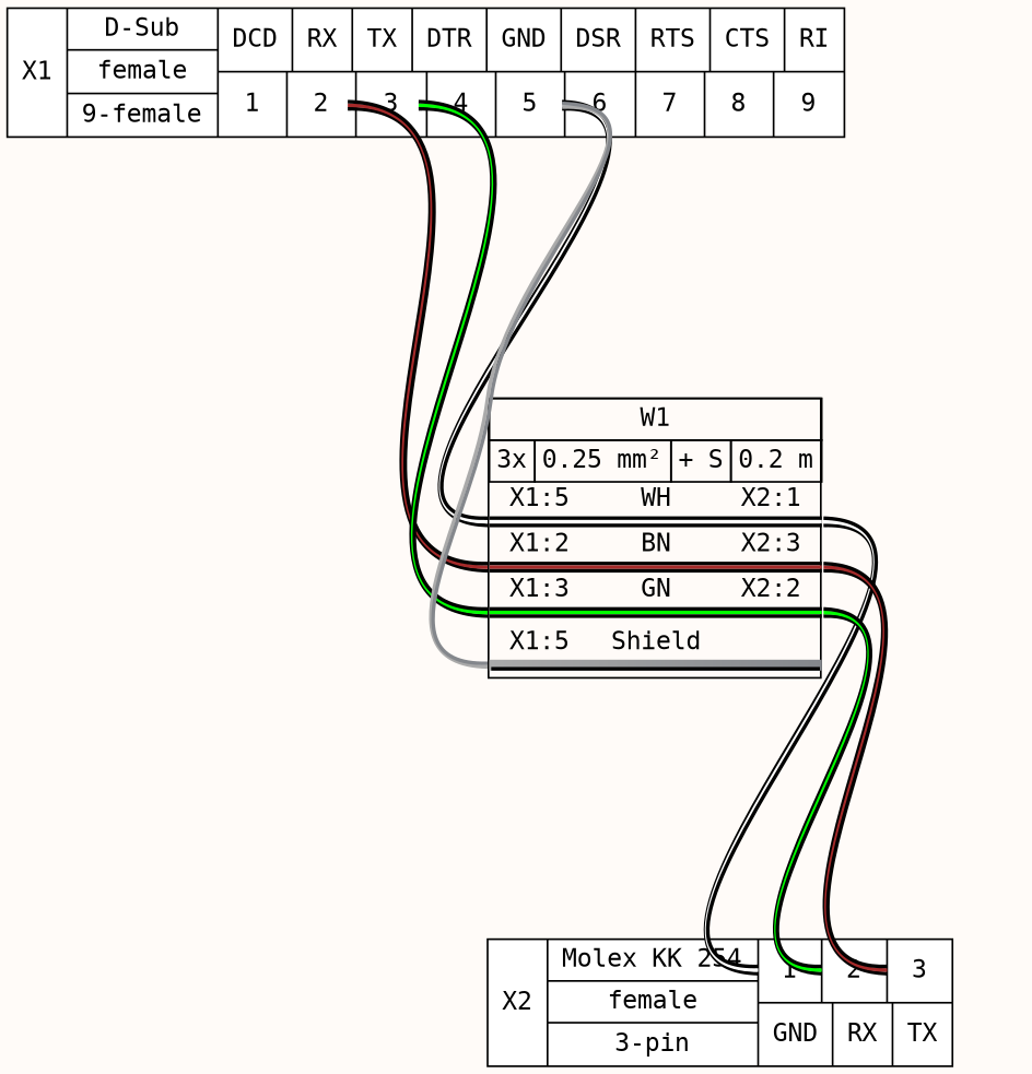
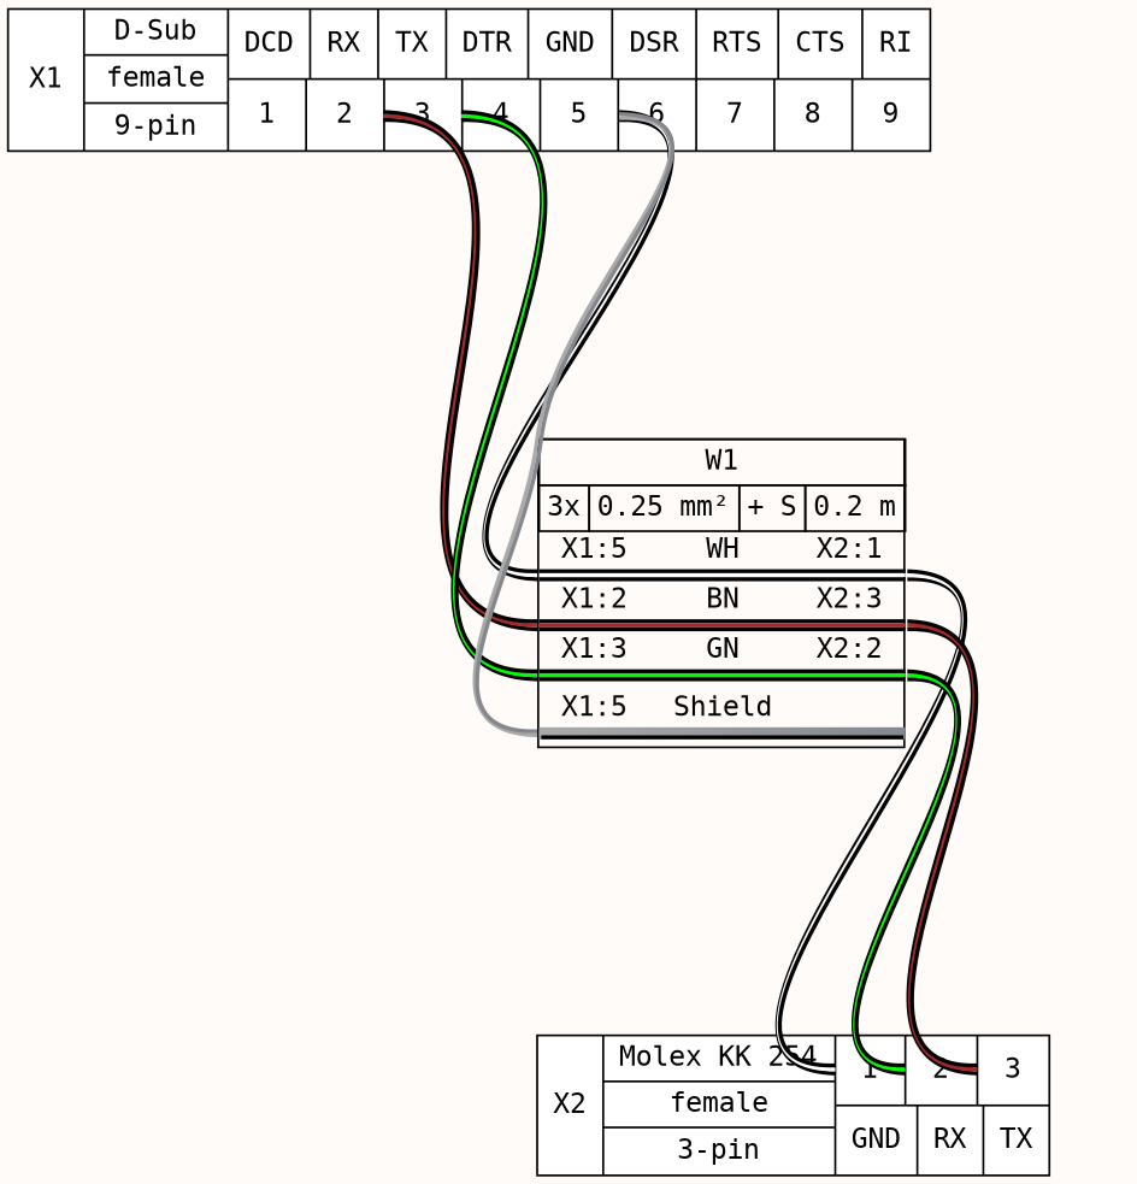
  graph {
    bgcolor="#fffbf8"
    fontname="DejaVu Sans Mono"
    nodesep=0.33
    rankdir=TB
    ranksep=2
    node [fillcolor=white fontname="DejaVu Sans Mono" shape=record style=filled]
    edge [color="#000000:#ffffff:#000000" fontname="DejaVu Sans Mono" style=bold tailport="p5r:e"]
-   n1 [label="X1|{D-Sub|female|9-female}|{{DCD|RX|TX|DTR|GND|DSR|RTS|CTS|RI}|{<p1r>1|<p2r>2|<p3r>3|<p4r>4|<p5r>5|<p6r>6|<p7r>7|<p8r>8|<p9r>9}}"]
+   n1 [label="X1|{D-Sub|female|9-pin}|{{DCD|RX|TX|DTR|GND|DSR|RTS|CTS|RI}|{<p1r>1|<p2r>2|<p3r>3|<p4r>4|<p5r>5|<p6r>6|<p7r>7|<p8r>8|<p9r>9}}"]
    n2 [label=<<table border="0" cellspacing="0" cellpadding="0"><tr><td><table border="0" cellspacing="0" cellpadding="3" cellborder="1"><tr><td colspan="4">W1</td></tr><tr><td>3x</td><td>0.25 mm²</td><td>+ S</td><td>0.2 m</td></tr></table></td></tr><tr><td></td></tr><tr><td><table border="0" cellspacing="0" cellborder="0"><tr><td>X1:5</td><td>WH</td><td>X2:1</td></tr><tr><td colspan="3" border="0" cellspacing="0" cellpadding="0" port="w1" height="6"><table cellspacing="0" cellborder="0" border = "0"><tr><td colspan="3" cellpadding="0" height="2" bgcolor="#000000" border="0"></td></tr><tr><td colspan="3" cellpadding="0" height="2" bgcolor="#ffffff" border="0"></td></tr><tr><td colspan="3" cellpadding="0" height="2" bgcolor="#000000" border="0"></td></tr></table></td></tr><tr><td>X1:2</td><td>BN</td><td>X2:3</td></tr><tr><td colspan="3" border="0" cellspacing="0" cellpadding="0" port="w2" height="6"><table cellspacing="0" cellborder="0" border = "0"><tr><td colspan="3" cellpadding="0" height="2" bgcolor="#000000" border="0"></td></tr><tr><td colspan="3" cellpadding="0" height="2" bgcolor="#a52a2a" border="0"></td></tr><tr><td colspan="3" cellpadding="0" height="2" bgcolor="#000000" border="0"></td></tr></table></td></tr><tr><td>X1:3</td><td>GN</td><td>X2:2</td></tr><tr><td colspan="3" border="0" cellspacing="0" cellpadding="0" port="w3" height="6"><table cellspacing="0" cellborder="0" border = "0"><tr><td colspan="3" cellpadding="0" height="2" bgcolor="#000000" border="0"></td></tr><tr><td colspan="3" cellpadding="0" height="2" bgcolor="#00ff00" border="0"></td></tr><tr><td colspan="3" cellpadding="0" height="2" bgcolor="#000000" border="0"></td></tr></table></td></tr><tr><td></td></tr><tr><td>X1:5</td><td>Shield</td><td><!-- s_out --></td></tr><tr><td colspan="3" cellpadding="0" bgcolor="#aaaaaa:#84878c" height="6" border="2" sides="b" port="ws"></td></tr><tr><td></td></tr></table></td></tr></table>> margin=0 shape=box style=""]
    n3 [label="X2|{Molex KK 254|female|3-pin}|{{<p1l>1|<p2l>2|<p3l>3}|{GND|RX|TX}}"]
    n1 -- n2 [headport="w1:w"]
    n1 -- n2 [color="#000000:#a52a2a:#000000" headport="w2:w" tailport="p2r:e"]
    n1 -- n2 [color="#000000:#00ff00:#000000" headport="w3:w" tailport="p3r:e"]
    n1 -- n2 [color="#aaaaaa:#84878c" headport="ws:w"]
    n2 -- n3 [headport="p1l:w" tailport="w1:e"]
    n2 -- n3 [color="#000000:#a52a2a:#000000" headport="p3l:w" tailport="w2:e"]
    n2 -- n3 [color="#000000:#00ff00:#000000" headport="p2l:w" tailport="w3:e"]
  }
